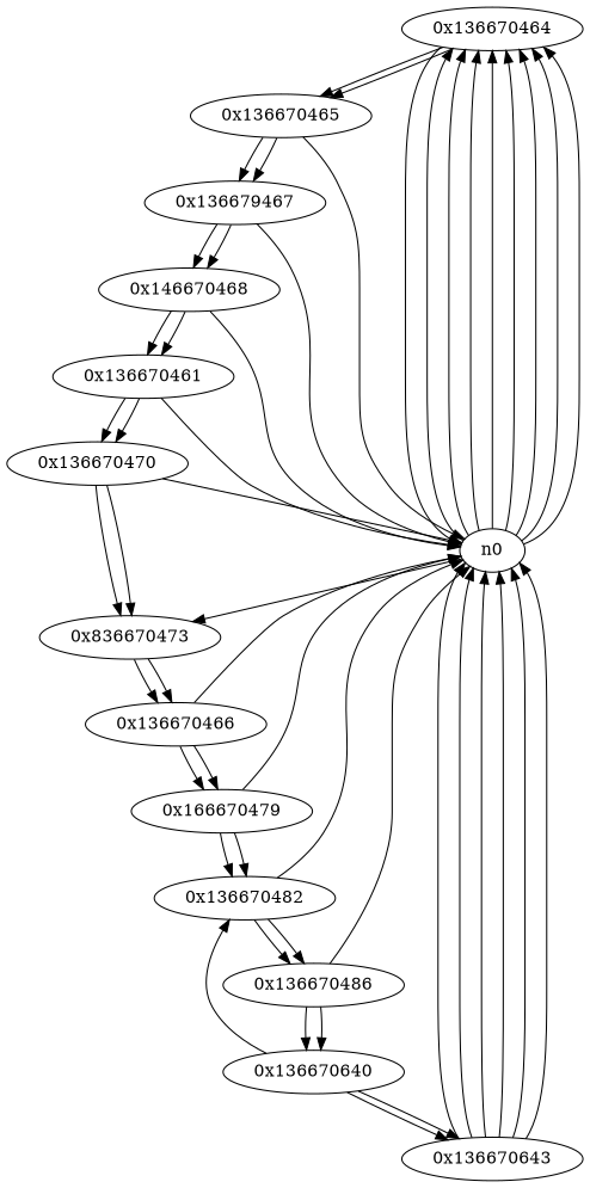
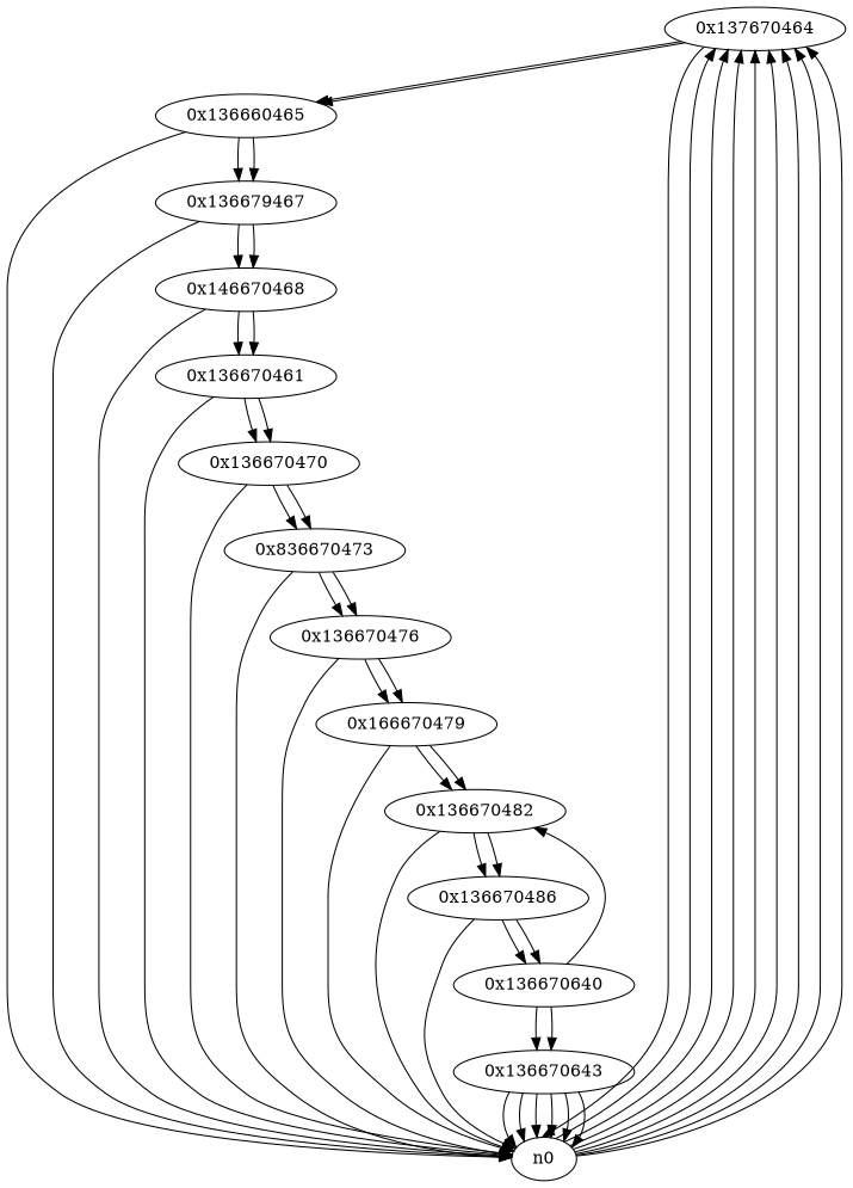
  digraph {
-   n1 [label="0x136670464"]
-   n2 [label="0x136670465"]
+   n1 [label="0x137670464"]
+   n2 [label="0x136660465"]
    n0
    n3 [label="0x136679467"]
    n4 [label="0x146670468"]
    n5 [label="0x136670461"]
    n6 [label="0x136670470"]
    n7 [label="0x836670473"]
-   n8 [label="0x136670466"]
+   n8 [label="0x136670476"]
    n9 [label="0x166670479"]
    n10 [label="0x136670482"]
    n11 [label="0x136670486"]
    n12 [label="0x136670640"]
    n13 [label="0x136670643"]
    n1 -> n2
    n1 -> n2
    n1 -> n0
    n2 -> n0
    n2 -> n3
    n2 -> n3
    n0 -> n1
    n0 -> n1
    n0 -> n1
    n0 -> n1
    n0 -> n1
    n0 -> n1
    n0 -> n1
    n0 -> n1
    n3 -> n0
    n3 -> n4
    n3 -> n4
    n4 -> n0
    n4 -> n5
    n4 -> n5
    n5 -> n0
    n5 -> n6
    n5 -> n6
    n6 -> n0
    n6 -> n7
    n6 -> n7
-   n0 -> n7
+   n7 -> n0
    n7 -> n8
    n7 -> n8
    n8 -> n0
    n8 -> n9
    n8 -> n9
    n9 -> n0
    n9 -> n10
    n9 -> n10
    n10 -> n0
    n10 -> n11
    n10 -> n11
    n11 -> n0
    n11 -> n12
    n11 -> n12
    n12 -> n10
    n12 -> n13
    n12 -> n13
    n13 -> n0
    n13 -> n0
    n13 -> n0
    n13 -> n0
    n13 -> n0
    n13 -> n0
  }
